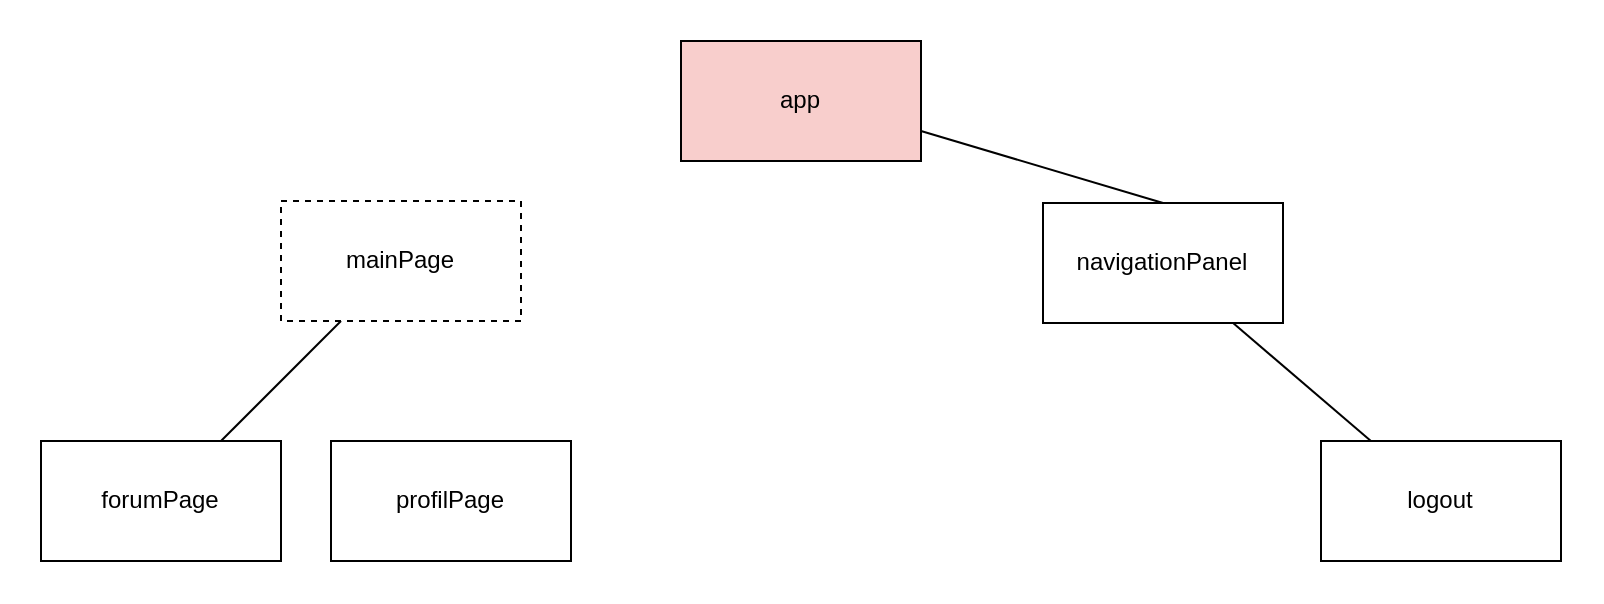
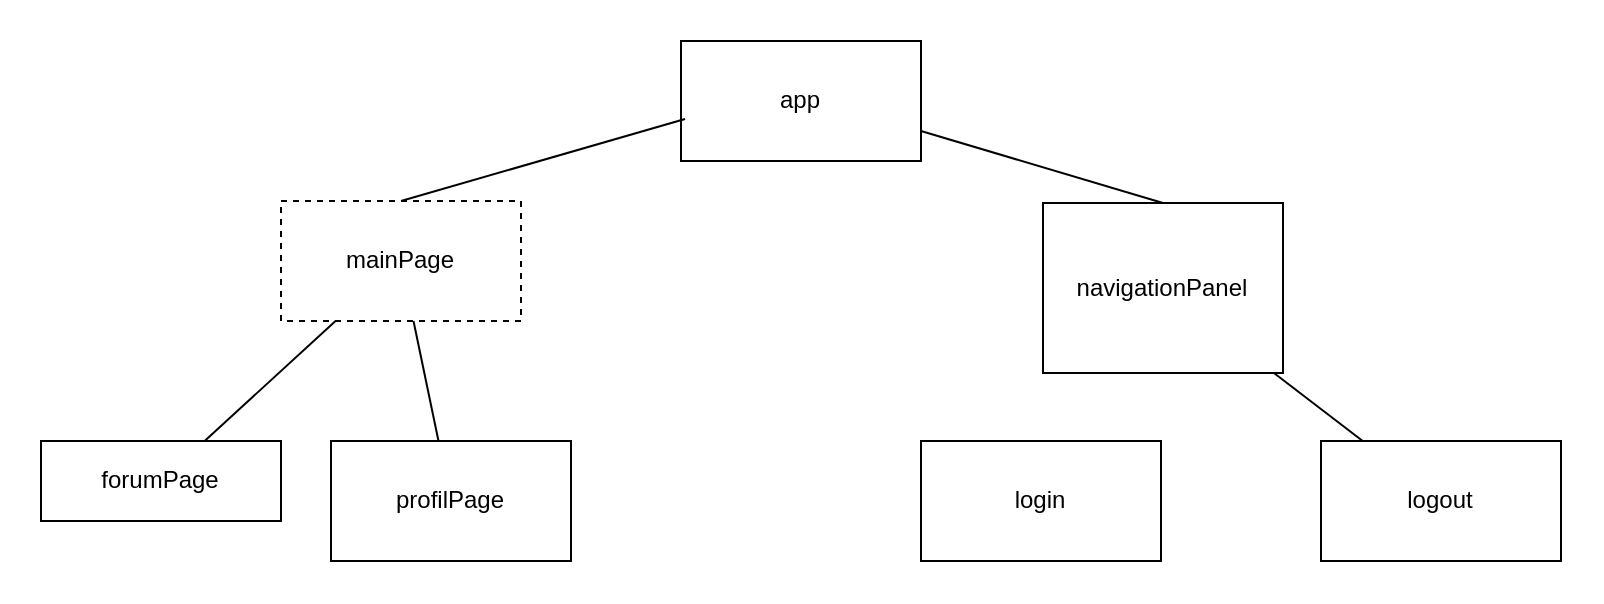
  <mxCell id="0" />
  <mxCell id="1" parent="0" />
- <mxCell id="2" value="app" style="rounded=0;whiteSpace=wrap;html=1;fillColor=#f8cecc;" vertex="1" parent="1"><mxGeometry x="340" y="20" width="120" height="60" as="geometry" /></mxCell>
- <mxCell id="3" value="navigationPanel" style="rounded=0;whiteSpace=wrap;html=1;" vertex="1" parent="1"><mxGeometry x="521" y="101" width="120" height="60" as="geometry" /></mxCell>
+ <mxCell id="2" value="app" style="rounded=0;whiteSpace=wrap;html=1;" vertex="1" parent="1"><mxGeometry x="340" y="20" width="120" height="60" as="geometry" /></mxCell>
+ <mxCell id="3" value="navigationPanel" style="rounded=0;whiteSpace=wrap;html=1;" vertex="1" parent="1"><mxGeometry x="521" y="101" width="120" height="85" as="geometry" /></mxCell>
  <mxCell id="4" value="mainPage" style="rounded=0;whiteSpace=wrap;html=1;dashed=1;" vertex="1" parent="1"><mxGeometry x="140" y="100" width="120" height="60" as="geometry" /></mxCell>
- <mxCell id="5" value="forumPage" style="rounded=0;whiteSpace=wrap;html=1;" vertex="1" parent="1"><mxGeometry y="220" width="120" height="60" as="geometry" x="20" /></mxCell>
+ <mxCell id="5" value="forumPage" style="rounded=0;whiteSpace=wrap;html=1;" vertex="1" parent="1"><mxGeometry x="20" y="220" width="120" height="40" as="geometry" /></mxCell>
  <mxCell id="6" value="profilPage" style="rounded=0;whiteSpace=wrap;html=1;" vertex="1" parent="1"><mxGeometry x="165" y="220" width="120" height="60" as="geometry" /></mxCell>
  <mxCell id="7" value="logout" style="rounded=0;whiteSpace=wrap;html=1;" vertex="1" parent="1"><mxGeometry x="660" y="220" width="120" height="60" as="geometry" /></mxCell>
+ <mxCell id="8" value="login" style="rounded=0;whiteSpace=wrap;html=1;" vertex="1" parent="1"><mxGeometry x="460" y="220" width="120" height="60" as="geometry" /></mxCell>
+ <mxCell id="9" value="" style="endArrow=none;html=1;rounded=0;entryX=0.017;entryY=0.65;entryDx=0;entryDy=0;entryPerimeter=0;exitX=0.5;exitY=0;exitDx=0;exitDy=0;" edge="1" parent="1" source="4" target="2"><mxGeometry width="50" height="50" relative="1" as="geometry"><mxPoint x="380" y="400" as="sourcePoint" /><mxPoint x="430" y="350" as="targetPoint" /><Array as="points" /></mxGeometry></mxCell>
  <mxCell id="10" value="" style="endArrow=none;html=1;rounded=0;" edge="1" parent="1" source="5" target="4"><mxGeometry width="50" height="50" relative="1" as="geometry"><mxPoint x="380" y="400" as="sourcePoint" /><mxPoint x="430" y="350" as="targetPoint" /><Array as="points" /></mxGeometry></mxCell>
+ <mxCell id="11" value="" style="endArrow=none;html=1;rounded=0;" edge="1" parent="1" source="6" target="4"><mxGeometry width="50" height="50" relative="1" as="geometry"><mxPoint x="380" y="400" as="sourcePoint" /><mxPoint x="430" y="350" as="targetPoint" /></mxGeometry></mxCell>
  <mxCell id="12" value="" style="endArrow=none;html=1;rounded=0;" edge="1" parent="1" source="7" target="3"><mxGeometry width="50" height="50" relative="1" as="geometry"><mxPoint x="380" y="400" as="sourcePoint" /><mxPoint x="430" y="350" as="targetPoint" /></mxGeometry></mxCell>
  <mxCell id="13" value="" style="endArrow=none;html=1;rounded=0;entryX=1;entryY=0.75;entryDx=0;entryDy=0;exitX=0.5;exitY=0;exitDx=0;exitDy=0;" edge="1" parent="1" source="3" target="2"><mxGeometry width="50" height="50" relative="1" as="geometry"><mxPoint x="380" y="400" as="sourcePoint" /><mxPoint x="430" y="350" as="targetPoint" /></mxGeometry></mxCell>
